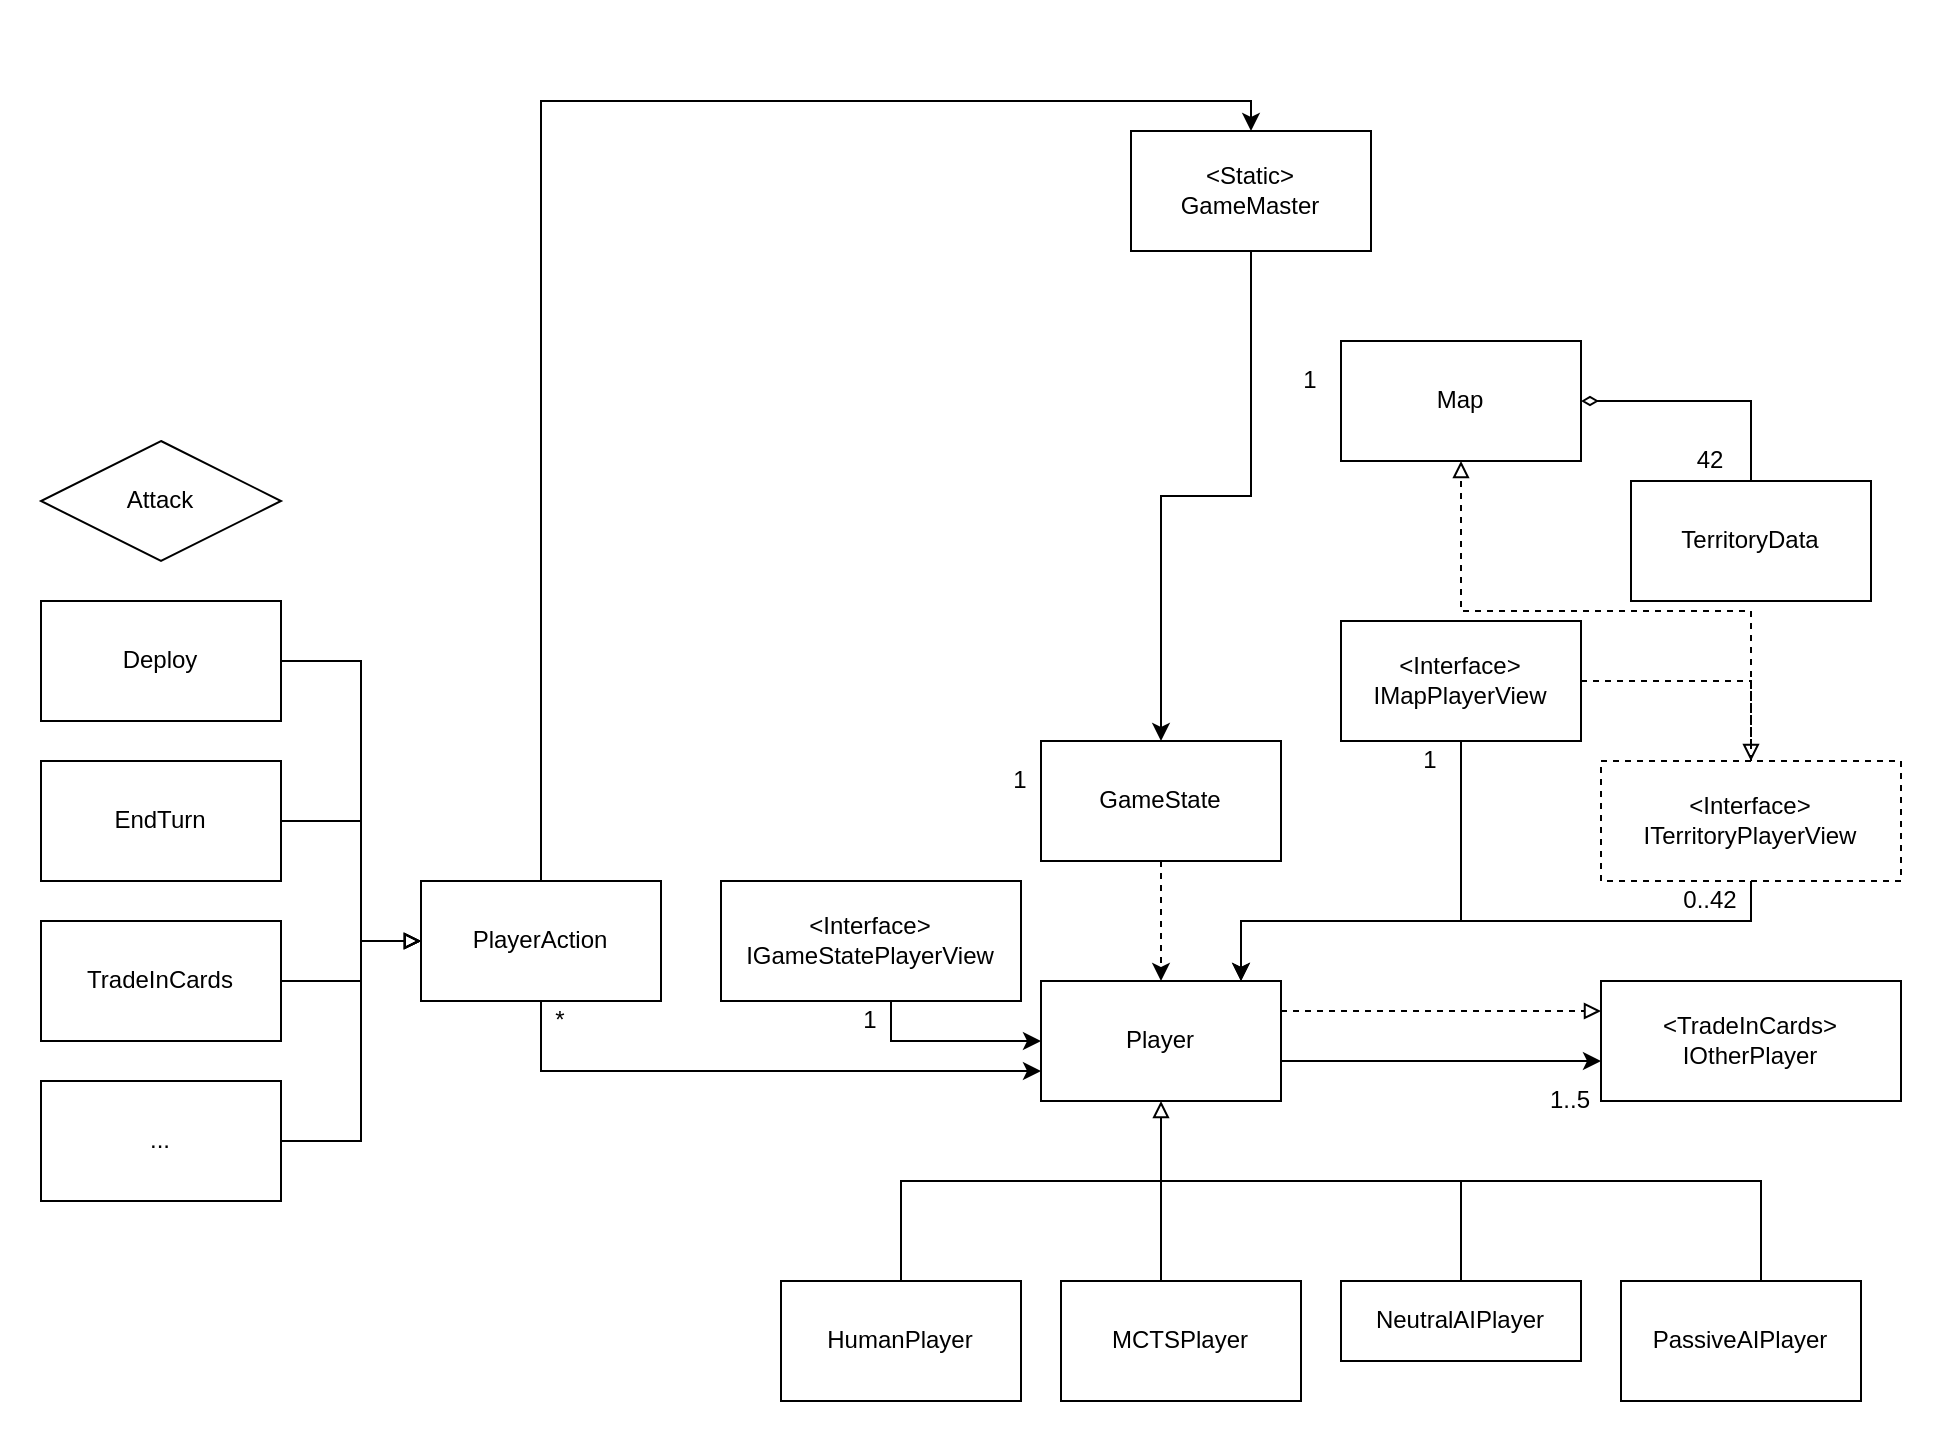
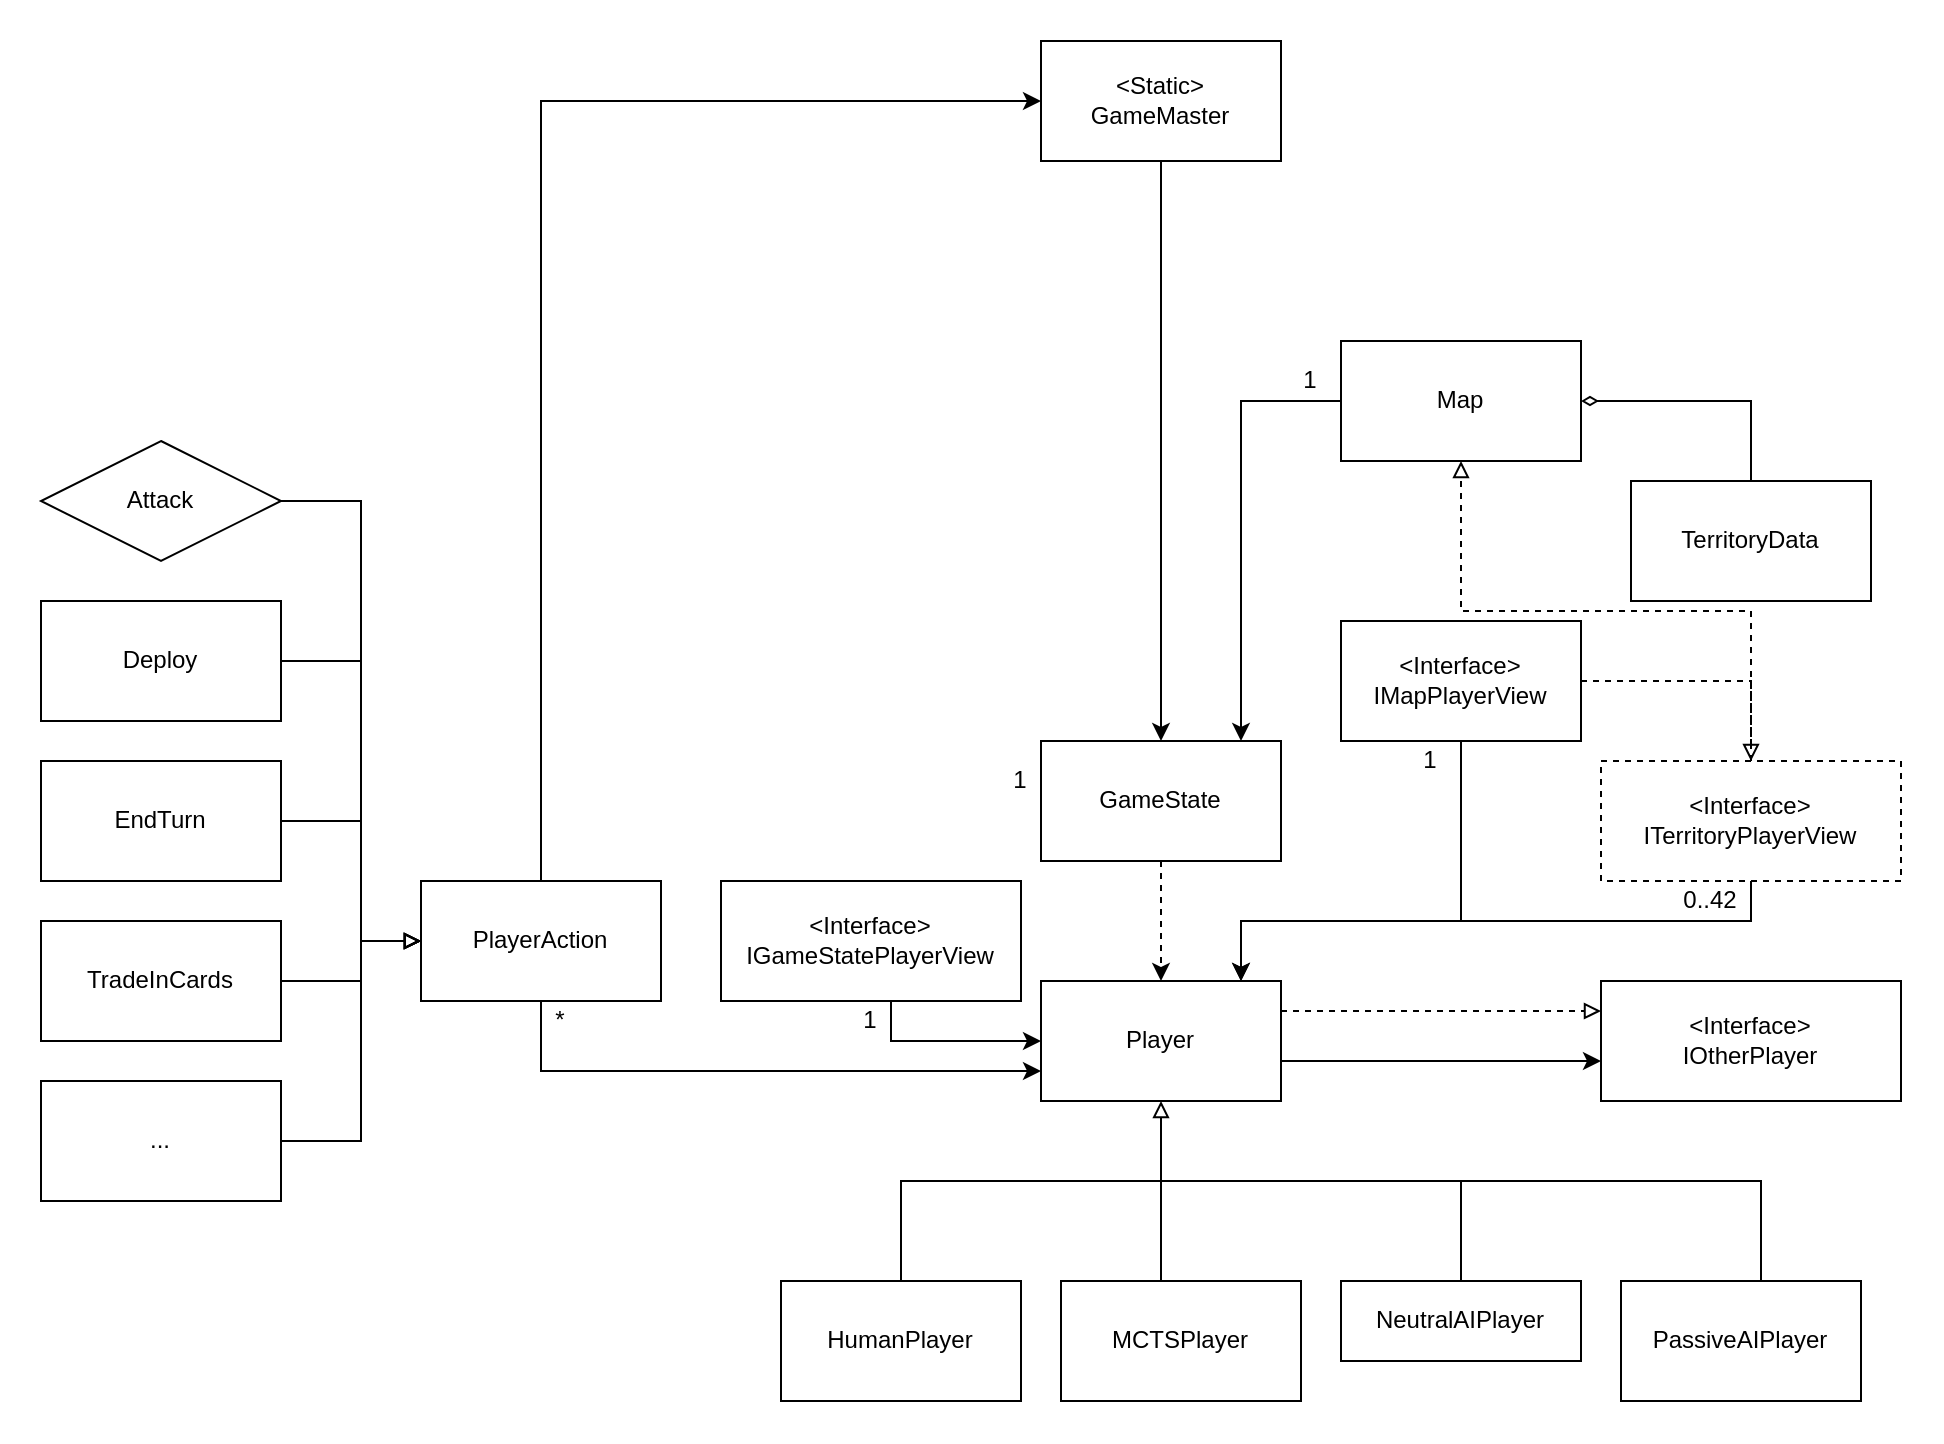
  <mxCell id="0" />
  <mxCell id="1" parent="0" />
  <mxCell id="2" style="edgeStyle=orthogonalEdgeStyle;rounded=0;orthogonalLoop=1;jettySize=auto;html=1;" parent="1" source="43" target="3" edge="1"><mxGeometry relative="1" as="geometry"><mxPoint x="480" y="260" as="sourcePoint" /><mxPoint x="560" as="targetPoint" y="180" /></mxGeometry></mxCell>
  <mxCell id="3" value="GameState" style="rounded=0;whiteSpace=wrap;html=1;" parent="1" vertex="1"><mxGeometry x="520" y="370" width="120" height="60" as="geometry" /></mxCell>
  <mxCell id="4" style="edgeStyle=orthogonalEdgeStyle;rounded=0;orthogonalLoop=1;jettySize=auto;html=1;endArrow=classic;endFill=1;dashed=1;" parent="1" source="3" target="5" edge="1"><mxGeometry relative="1" as="geometry"><mxPoint x="600" y="450" as="targetPoint" /></mxGeometry></mxCell>
  <mxCell id="5" value="Player" style="rounded=0;whiteSpace=wrap;html=1;" parent="1" vertex="1"><mxGeometry x="520" y="490" width="120" height="60" as="geometry" /></mxCell>
  <mxCell id="6" style="edgeStyle=orthogonalEdgeStyle;rounded=0;orthogonalLoop=1;jettySize=auto;html=1;entryX=0.5;entryY=1;entryDx=0;entryDy=0;exitX=0.5;exitY=0;exitDx=0;exitDy=0;endArrow=block;endFill=0;" parent="1" source="7" target="5" edge="1"><mxGeometry relative="1" as="geometry"><Array as="points"><mxPoint x="450" y="590" /><mxPoint x="580" y="590" /></Array></mxGeometry></mxCell>
  <mxCell id="7" value="HumanPlayer" style="rounded=0;whiteSpace=wrap;html=1;" parent="1" vertex="1"><mxGeometry x="390" y="640" width="120" height="60" as="geometry" /></mxCell>
  <mxCell id="8" style="edgeStyle=orthogonalEdgeStyle;rounded=0;orthogonalLoop=1;jettySize=auto;html=1;endArrow=none;endFill=0;" parent="1" source="11" edge="1"><mxGeometry relative="1" as="geometry"><mxPoint x="580" y="590" as="targetPoint" /><Array as="points"><mxPoint x="730" y="590" /></Array></mxGeometry></mxCell>
  <mxCell id="9" style="edgeStyle=orthogonalEdgeStyle;rounded=0;orthogonalLoop=1;jettySize=auto;html=1;endArrow=none;endFill=0;" parent="1" source="10" edge="1"><mxGeometry relative="1" as="geometry"><mxPoint x="580" y="590" as="targetPoint" /><Array as="points"><mxPoint x="580" y="630" /><mxPoint x="580" y="630" /></Array></mxGeometry></mxCell>
  <mxCell id="10" value="MCTSPlayer" style="rounded=0;whiteSpace=wrap;html=1;" parent="1" vertex="1"><mxGeometry x="530" y="640" width="120" height="60" as="geometry" /></mxCell>
  <mxCell id="11" value="NeutralAIPlayer" style="rounded=0;whiteSpace=wrap;html=1;" parent="1" vertex="1"><mxGeometry x="670" y="640" width="120" height="40" as="geometry" /></mxCell>
  <mxCell id="12" value="PassiveAIPlayer" style="rounded=0;whiteSpace=wrap;html=1;" parent="1" vertex="1"><mxGeometry x="810" y="640" width="120" height="60" as="geometry" /></mxCell>
  <mxCell id="13" style="edgeStyle=orthogonalEdgeStyle;rounded=0;orthogonalLoop=1;jettySize=auto;html=1;entryX=0;entryY=0.5;entryDx=0;entryDy=0;exitX=0.5;exitY=1;exitDx=0;exitDy=0;" parent="1" source="14" target="5" edge="1"><mxGeometry relative="1" as="geometry"><Array as="points"><mxPoint x="445" y="520" /></Array></mxGeometry></mxCell>
  <mxCell id="14" value="&amp;lt;Interface&amp;gt;&lt;br&gt;IGameStatePlayerView" style="rounded=0;whiteSpace=wrap;html=1;" parent="1" vertex="1"><mxGeometry x="360" y="440" width="150" height="60" as="geometry" /></mxCell>
  <mxCell id="15" value="1" style="text;html=1;strokeColor=none;fillColor=none;align=center;verticalAlign=middle;whiteSpace=wrap;rounded=0;" parent="1" vertex="1"><mxGeometry x="425" y="500" width="20" height="20" as="geometry" /></mxCell>
  <mxCell id="16" style="edgeStyle=orthogonalEdgeStyle;rounded=0;orthogonalLoop=1;jettySize=auto;html=1;" parent="1" source="5" target="17" edge="1"><mxGeometry relative="1" as="geometry"><Array as="points"><mxPoint x="720" y="530" /><mxPoint x="720" y="530" /></Array></mxGeometry></mxCell>
- <mxCell id="17" value="&amp;lt;TradeInCards&amp;gt;&lt;br&gt;IOtherPlayer" style="rounded=0;whiteSpace=wrap;html=1;" parent="1" vertex="1"><mxGeometry x="800" y="490" width="150" height="60" as="geometry" /></mxCell>
+ <mxCell id="17" value="&amp;lt;Interface&amp;gt;&lt;br&gt;IOtherPlayer" style="rounded=0;whiteSpace=wrap;html=1;" parent="1" vertex="1"><mxGeometry x="800" y="490" width="150" height="60" as="geometry" /></mxCell>
  <mxCell id="18" style="edgeStyle=orthogonalEdgeStyle;rounded=0;orthogonalLoop=1;jettySize=auto;html=1;endArrow=block;endFill=0;dashed=1;exitX=1;exitY=0.25;exitDx=0;exitDy=0;entryX=0;entryY=0.25;entryDx=0;entryDy=0;" parent="1" source="5" target="17" edge="1"><mxGeometry relative="1" as="geometry"><mxPoint x="530" y="410" as="sourcePoint" /><mxPoint x="480" y="410" as="targetPoint" /></mxGeometry></mxCell>
- <mxCell id="19" value="1..5" style="text;html=1;strokeColor=none;fillColor=none;align=center;verticalAlign=middle;whiteSpace=wrap;rounded=0;" parent="1" vertex="1"><mxGeometry x="770" y="540" width="30" height="20" as="geometry" /></mxCell>
  <mxCell id="20" style="edgeStyle=orthogonalEdgeStyle;rounded=0;orthogonalLoop=1;jettySize=auto;html=1;endArrow=diamondThin;endFill=0;" parent="1" source="21" target="45" edge="1"><mxGeometry relative="1" as="geometry"><Array as="points"><mxPoint x="875" y="200" /></Array></mxGeometry></mxCell>
  <mxCell id="21" value="TerritoryData" style="rounded=0;whiteSpace=wrap;html=1;" parent="1" vertex="1"><mxGeometry x="815" y="240" width="120" height="60" as="geometry" /></mxCell>
- <mxCell id="22" value="42" style="text;html=1;strokeColor=none;fillColor=none;align=center;verticalAlign=middle;whiteSpace=wrap;rounded=0;" parent="1" vertex="1"><mxGeometry x="840" y="220" width="30" height="20" as="geometry" /></mxCell>
  <mxCell id="23" value="&amp;lt;Interface&amp;gt;&lt;br&gt;ITerritoryPlayerView" style="rounded=0;whiteSpace=wrap;html=1;dashed=1;" parent="1" vertex="1"><mxGeometry x="800" y="380" width="150" height="60" as="geometry" /></mxCell>
  <mxCell id="24" style="edgeStyle=orthogonalEdgeStyle;rounded=0;orthogonalLoop=1;jettySize=auto;html=1;endArrow=block;endFill=0;dashed=1;exitX=0.5;exitY=0;exitDx=0;exitDy=0;" parent="1" source="23" target="45" edge="1"><mxGeometry relative="1" as="geometry"><mxPoint x="650" y="515" as="sourcePoint" /><mxPoint x="780" y="330" as="targetPoint" /></mxGeometry></mxCell>
  <mxCell id="25" style="edgeStyle=orthogonalEdgeStyle;rounded=0;orthogonalLoop=1;jettySize=auto;html=1;" parent="1" source="23" target="5" edge="1"><mxGeometry relative="1" as="geometry"><mxPoint x="720" y="545" as="sourcePoint" /><mxPoint x="650" y="545" as="targetPoint" /><Array as="points"><mxPoint x="875" y="460" /><mxPoint x="620" y="460" /></Array></mxGeometry></mxCell>
  <mxCell id="26" value="0..42" style="text;html=1;strokeColor=none;fillColor=none;align=center;verticalAlign=middle;whiteSpace=wrap;rounded=0;" parent="1" vertex="1"><mxGeometry x="840" y="440" width="30" height="20" as="geometry" /></mxCell>
  <mxCell id="27" style="edgeStyle=orthogonalEdgeStyle;rounded=0;orthogonalLoop=1;jettySize=auto;html=1;entryX=0;entryY=0.75;entryDx=0;entryDy=0;" parent="1" source="28" target="5" edge="1"><mxGeometry relative="1" as="geometry"><Array as="points"><mxPoint x="270" y="535" /></Array></mxGeometry></mxCell>
  <mxCell id="28" value="&lt;div&gt;&lt;span style=&quot;background-color: initial;&quot;&gt;PlayerAction&lt;/span&gt;&lt;br&gt;&lt;/div&gt;" style="rounded=0;whiteSpace=wrap;html=1;" parent="1" vertex="1"><mxGeometry x="210" y="440" width="120" height="60" as="geometry" /></mxCell>
  <mxCell id="29" value="*" style="text;html=1;strokeColor=none;fillColor=none;align=center;verticalAlign=middle;whiteSpace=wrap;rounded=0;" parent="1" vertex="1"><mxGeometry x="270" y="500" width="20" height="20" as="geometry" /></mxCell>
  <mxCell id="30" value="1" style="text;html=1;strokeColor=none;fillColor=none;align=center;verticalAlign=middle;whiteSpace=wrap;rounded=0;" parent="1" vertex="1"><mxGeometry x="500" y="380" width="20" height="20" as="geometry" /></mxCell>
  <mxCell id="31" style="edgeStyle=orthogonalEdgeStyle;rounded=0;orthogonalLoop=1;jettySize=auto;html=1;endArrow=none;endFill=0;" parent="1" edge="1"><mxGeometry relative="1" as="geometry"><mxPoint x="730" y="590" as="targetPoint" /><mxPoint x="880" y="640" as="sourcePoint" /><Array as="points"><mxPoint x="880" y="590" /></Array></mxGeometry></mxCell>
+ <mxCell id="32" style="edgeStyle=orthogonalEdgeStyle;rounded=0;orthogonalLoop=1;jettySize=auto;html=1;entryX=0;entryY=0.5;entryDx=0;entryDy=0;endArrow=block;endFill=0;" parent="1" source="33" target="28" edge="1"><mxGeometry relative="1" as="geometry"><Array as="points"><mxPoint x="180" y="250" /><mxPoint x="180" y="470" /></Array></mxGeometry></mxCell>
  <mxCell id="33" value="&lt;div&gt;&lt;span style=&quot;background-color: initial;&quot;&gt;Attack&lt;/span&gt;&lt;br&gt;&lt;/div&gt;" style="rhombus;whiteSpace=wrap;html=1;" parent="1" vertex="1"><mxGeometry x="20" y="220" width="120" height="60" as="geometry" /></mxCell>
  <mxCell id="34" style="edgeStyle=orthogonalEdgeStyle;rounded=0;orthogonalLoop=1;jettySize=auto;html=1;endArrow=block;endFill=0;" parent="1" source="35" target="28" edge="1"><mxGeometry relative="1" as="geometry"><Array as="points"><mxPoint x="180" y="330" /><mxPoint x="180" y="470" /></Array></mxGeometry></mxCell>
  <mxCell id="35" value="&lt;div&gt;&lt;span style=&quot;background-color: initial;&quot;&gt;Deploy&lt;/span&gt;&lt;br&gt;&lt;/div&gt;" style="rounded=0;whiteSpace=wrap;html=1;" parent="1" vertex="1"><mxGeometry x="20" y="300" width="120" height="60" as="geometry" /></mxCell>
  <mxCell id="36" value="&lt;div&gt;&lt;span style=&quot;background-color: initial;&quot;&gt;EndTurn&lt;/span&gt;&lt;br&gt;&lt;/div&gt;" style="rounded=0;whiteSpace=wrap;html=1;" parent="1" vertex="1"><mxGeometry x="20" y="380" width="120" height="60" as="geometry" /></mxCell>
  <mxCell id="37" style="edgeStyle=orthogonalEdgeStyle;rounded=0;orthogonalLoop=1;jettySize=auto;html=1;endArrow=block;endFill=0;" parent="1" source="36" target="28" edge="1"><mxGeometry relative="1" as="geometry"><mxPoint x="40" y="480" as="sourcePoint" /><mxPoint x="180" y="580" as="targetPoint" /><Array as="points"><mxPoint x="180" y="410" /><mxPoint x="180" y="470" /></Array></mxGeometry></mxCell>
  <mxCell id="38" style="edgeStyle=orthogonalEdgeStyle;rounded=0;orthogonalLoop=1;jettySize=auto;html=1;endArrow=block;endFill=0;" parent="1" source="39" target="28" edge="1"><mxGeometry relative="1" as="geometry"><Array as="points"><mxPoint x="180" y="490" /><mxPoint x="180" y="470" /></Array></mxGeometry></mxCell>
  <mxCell id="39" value="&lt;div&gt;&lt;span style=&quot;background-color: initial;&quot;&gt;TradeInCards&lt;/span&gt;&lt;br&gt;&lt;/div&gt;" style="rounded=0;whiteSpace=wrap;html=1;" parent="1" vertex="1"><mxGeometry x="20" y="460" width="120" height="60" as="geometry" /></mxCell>
  <mxCell id="40" style="edgeStyle=orthogonalEdgeStyle;rounded=0;orthogonalLoop=1;jettySize=auto;html=1;entryX=0;entryY=0.5;entryDx=0;entryDy=0;endArrow=block;endFill=0;" parent="1" source="41" target="28" edge="1"><mxGeometry relative="1" as="geometry"><Array as="points"><mxPoint x="180" y="570" /><mxPoint x="180" y="470" /></Array></mxGeometry></mxCell>
  <mxCell id="41" value="&lt;div&gt;&lt;span style=&quot;background-color: initial;&quot;&gt;...&lt;/span&gt;&lt;br&gt;&lt;/div&gt;" style="rounded=0;whiteSpace=wrap;html=1;" parent="1" vertex="1"><mxGeometry x="20" y="540" width="120" height="60" as="geometry" /></mxCell>
  <mxCell id="42" style="edgeStyle=orthogonalEdgeStyle;rounded=0;orthogonalLoop=1;jettySize=auto;html=1;" parent="1" source="28" target="43" edge="1"><mxGeometry relative="1" as="geometry"><mxPoint x="390" y="270" as="targetPoint" /><Array as="points"><mxPoint x="270" y="50" /></Array></mxGeometry></mxCell>
- <mxCell id="43" value="&lt;div&gt;&amp;lt;Static&amp;gt;&lt;/div&gt;GameMaster" style="rounded=0;whiteSpace=wrap;html=1;" parent="1" vertex="1"><mxGeometry x="565" y="65" width="120" height="60" as="geometry" /></mxCell>
+ <mxCell id="43" value="&lt;div&gt;&amp;lt;Static&amp;gt;&lt;/div&gt;GameMaster" style="rounded=0;whiteSpace=wrap;html=1;" parent="1" vertex="1"><mxGeometry x="520" y="20" width="120" height="60" as="geometry" /></mxCell>
+ <mxCell id="44" style="edgeStyle=orthogonalEdgeStyle;rounded=0;orthogonalLoop=1;jettySize=auto;html=1;" parent="1" source="45" target="3" edge="1"><mxGeometry relative="1" as="geometry"><Array as="points"><mxPoint x="620" y="200" /></Array></mxGeometry></mxCell>
  <mxCell id="45" value="Map" style="rounded=0;whiteSpace=wrap;html=1;" parent="1" vertex="1"><mxGeometry x="670" y="170" width="120" height="60" as="geometry" /></mxCell>
  <mxCell id="46" value="1" style="text;html=1;strokeColor=none;fillColor=none;align=center;verticalAlign=middle;whiteSpace=wrap;rounded=0;" parent="1" vertex="1"><mxGeometry x="640" width="30" height="20" as="geometry" y="180" /></mxCell>
  <mxCell id="47" style="edgeStyle=orthogonalEdgeStyle;rounded=0;orthogonalLoop=1;jettySize=auto;html=1;dashed=1;endArrow=block;endFill=0;" parent="1" source="49" target="23" edge="1"><mxGeometry relative="1" as="geometry" /></mxCell>
  <mxCell id="48" style="edgeStyle=orthogonalEdgeStyle;rounded=0;orthogonalLoop=1;jettySize=auto;html=1;" parent="1" source="49" target="5" edge="1"><mxGeometry relative="1" as="geometry"><Array as="points"><mxPoint x="730" y="460" /><mxPoint x="620" y="460" /></Array></mxGeometry></mxCell>
  <mxCell id="49" value="&amp;lt;Interface&amp;gt;&lt;div&gt;IMapPlayerView&lt;/div&gt;" style="rounded=0;whiteSpace=wrap;html=1;" parent="1" vertex="1"><mxGeometry x="670" y="310" width="120" height="60" as="geometry" /></mxCell>
  <mxCell id="50" value="1" style="text;html=1;strokeColor=none;fillColor=none;align=center;verticalAlign=middle;whiteSpace=wrap;rounded=0;" parent="1" vertex="1"><mxGeometry x="700" y="370" width="30" height="20" as="geometry" /></mxCell>
